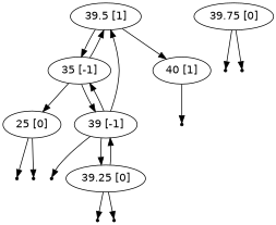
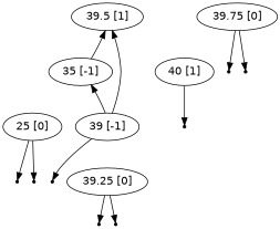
  digraph {
    fontname="DejaVu Sans"
    node [fontname="DejaVu Sans" shape=point]
    edge [fontname="DejaVu Sans"]
    n1 [label="39.5 [1]" shape=""]
    n2 [label="35 [-1]" shape=""]
    n3 [label="40 [1]" shape=""]
    n4 [label="25 [0]" shape=""]
    n5 [label="39 [-1]" shape=""]
    null0
    null1
    null2
    null3
    n10 [label="39.25 [0]" shape=""]
    n11 [label="39.75 [0]" shape=""]
    null4
    null5
    null6
    null7
-   n1 -> n2
-   n1 -> n3
    n2 -> n1
-   n2 -> n4
-   n2 -> n5
    n3 -> null0
    n4 -> null1
    n4 -> null2
    n5 -> n1
    n5 -> n2
    n5 -> null3
-   n5 -> n10
-   n10 -> n5
    n10 -> null6
    n10 -> null7
    n11 -> null4
    n11 -> null5
  }
